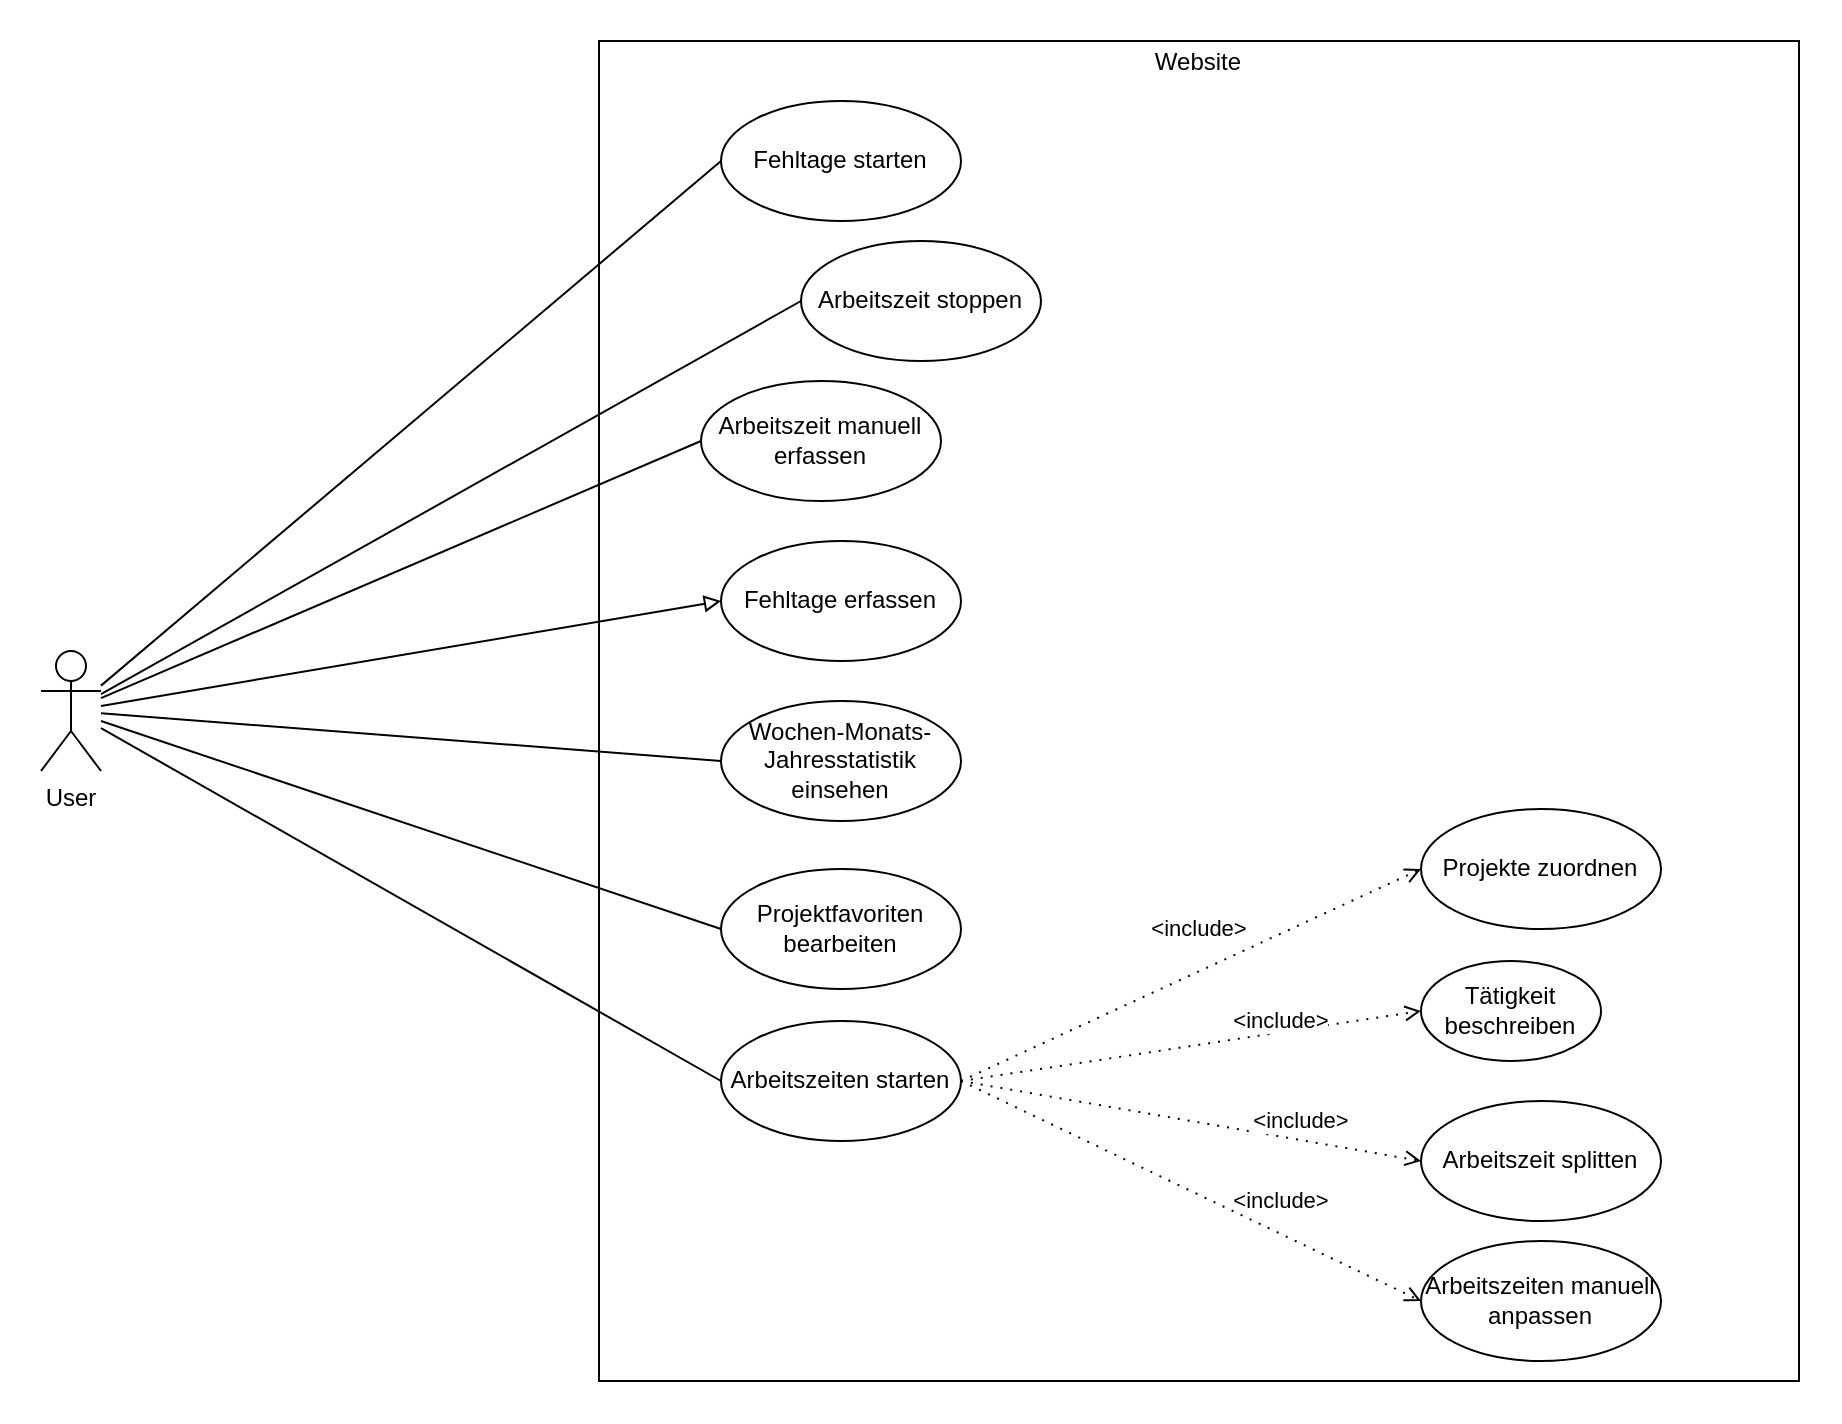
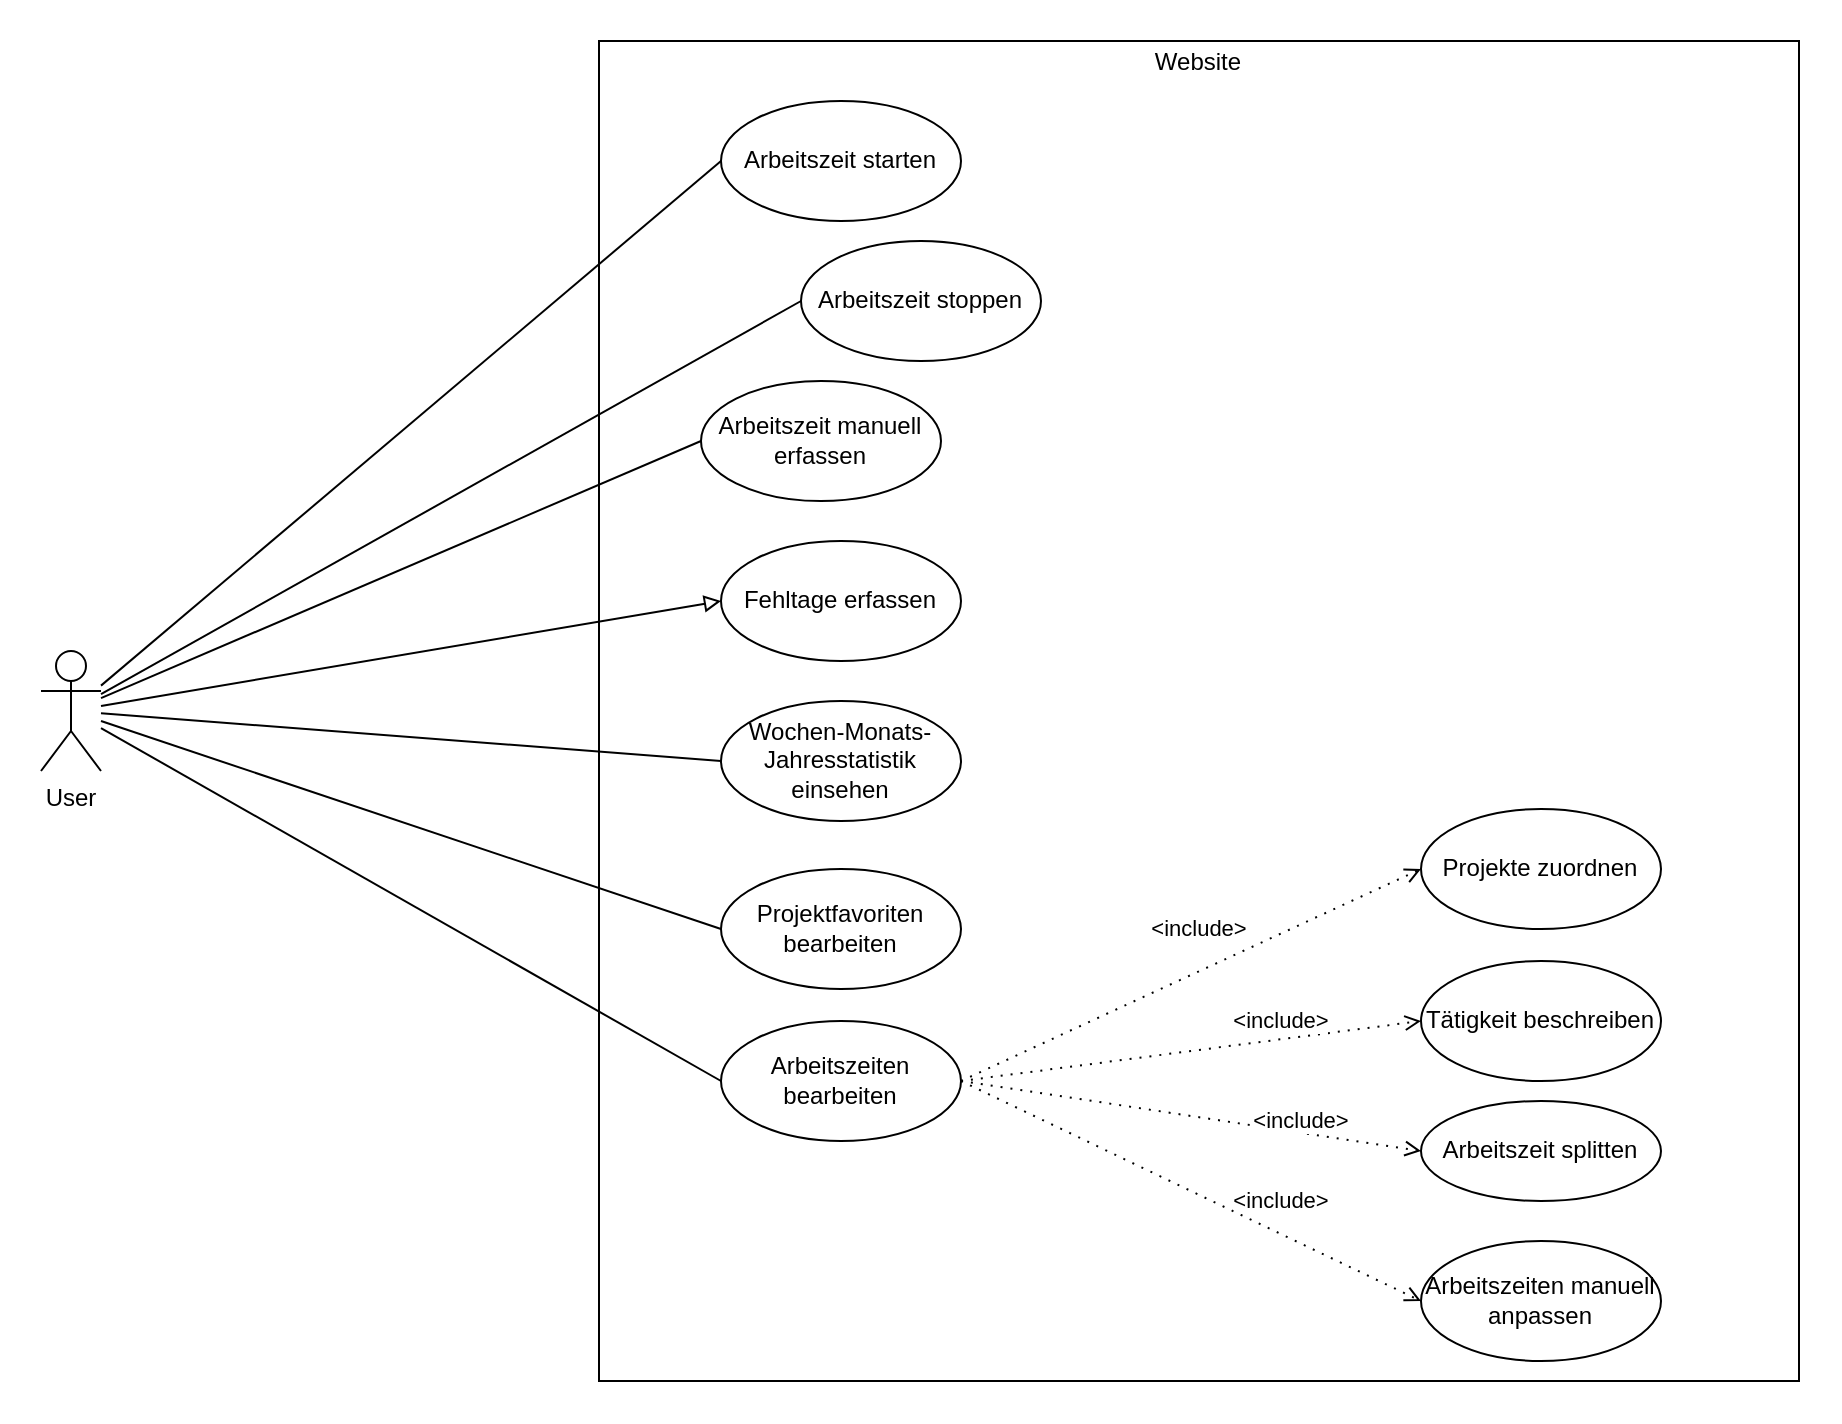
  <mxCell id="0" />
  <mxCell id="1" parent="0" />
  <mxCell id="2" value="Website" style="rounded=0;whiteSpace=wrap;html=1;sketch=0;labelPosition=center;verticalLabelPosition=top;align=center;verticalAlign=bottom;horizontal=1;spacingTop=0;spacingBottom=-20;" vertex="1" parent="1"><mxGeometry x="299" y="20" width="600" height="670" as="geometry" /></mxCell>
  <mxCell id="3" value="Arbeitszeit manuell erfassen" style="ellipse;whiteSpace=wrap;html=1;rounded=0;sketch=0;" vertex="1" parent="1"><mxGeometry x="350" y="190" width="120" height="60" as="geometry" /></mxCell>
  <mxCell id="4" value="Fehltage erfassen" style="ellipse;whiteSpace=wrap;html=1;rounded=0;sketch=0;" vertex="1" parent="1"><mxGeometry x="360" y="270" width="120" height="60" as="geometry" /></mxCell>
  <mxCell id="5" value="Wochen-Monats-Jahresstatistik einsehen" style="ellipse;whiteSpace=wrap;html=1;rounded=0;sketch=0;" vertex="1" parent="1"><mxGeometry x="360" y="350" width="120" height="60" as="geometry" /></mxCell>
  <mxCell id="6" value="Projektfavoriten bearbeiten" style="ellipse;whiteSpace=wrap;html=1;rounded=0;sketch=0;" vertex="1" parent="1"><mxGeometry x="360" y="434" width="120" height="60" as="geometry" /></mxCell>
  <mxCell id="7" style="rounded=0;orthogonalLoop=1;jettySize=auto;html=1;entryX=0;entryY=0.5;entryDx=0;entryDy=0;dashed=1;dashPattern=1 4;endArrow=open;endFill=0;exitX=1;exitY=0.5;exitDx=0;exitDy=0;" edge="1" parent="1" source="12" target="13"><mxGeometry relative="1" as="geometry" /></mxCell>
  <mxCell id="8" value="&amp;lt;include&amp;gt;" style="edgeLabel;html=1;align=center;verticalAlign=middle;resizable=0;points=[];" vertex="1" connectable="0" parent="7"><mxGeometry x="0.536" y="-1" relative="1" as="geometry"><mxPoint x="-58" y="4" as="offset" /></mxGeometry></mxCell>
  <mxCell id="9" style="edgeStyle=none;rounded=0;orthogonalLoop=1;jettySize=auto;html=1;dashed=1;dashPattern=1 4;endArrow=open;endFill=0;entryX=0;entryY=0.5;entryDx=0;entryDy=0;exitX=1;exitY=0.5;exitDx=0;exitDy=0;" edge="1" parent="1" source="12" target="14"><mxGeometry relative="1" as="geometry" /></mxCell>
  <mxCell id="10" style="edgeStyle=none;rounded=0;orthogonalLoop=1;jettySize=auto;html=1;dashed=1;dashPattern=1 4;endArrow=open;endFill=0;entryX=0;entryY=0.5;entryDx=0;entryDy=0;exitX=1;exitY=0.5;exitDx=0;exitDy=0;" edge="1" parent="1" source="12" target="15"><mxGeometry relative="1" as="geometry" /></mxCell>
  <mxCell id="11" style="edgeStyle=none;rounded=0;orthogonalLoop=1;jettySize=auto;html=1;entryX=0;entryY=0.5;entryDx=0;entryDy=0;dashed=1;dashPattern=1 4;endArrow=open;endFill=0;exitX=1;exitY=0.5;exitDx=0;exitDy=0;" edge="1" parent="1" source="12" target="16"><mxGeometry relative="1" as="geometry" /></mxCell>
- <mxCell id="12" value="Arbeitszeiten starten" style="ellipse;whiteSpace=wrap;html=1;rounded=0;sketch=0;" vertex="1" parent="1"><mxGeometry x="360" y="510" width="120" height="60" as="geometry" /></mxCell>
+ <mxCell id="12" value="Arbeitszeiten bearbeiten" style="ellipse;whiteSpace=wrap;html=1;rounded=0;sketch=0;" vertex="1" parent="1"><mxGeometry x="360" y="510" width="120" height="60" as="geometry" /></mxCell>
  <mxCell id="13" value="Projekte zuordnen" style="ellipse;whiteSpace=wrap;html=1;rounded=0;sketch=0;" vertex="1" parent="1"><mxGeometry x="710" y="404" width="120" height="60" as="geometry" /></mxCell>
- <mxCell id="14" value="Tätigkeit beschreiben" style="ellipse;whiteSpace=wrap;html=1;rounded=0;sketch=0;" vertex="1" parent="1"><mxGeometry x="710" y="480" width="90" height="50" as="geometry" /></mxCell>
- <mxCell id="15" value="Arbeitszeit splitten" style="ellipse;whiteSpace=wrap;html=1;rounded=0;sketch=0;" vertex="1" parent="1"><mxGeometry x="710" y="550" width="120" height="60" as="geometry" /></mxCell>
+ <mxCell id="14" value="Tätigkeit beschreiben" style="ellipse;whiteSpace=wrap;html=1;rounded=0;sketch=0;" vertex="1" parent="1"><mxGeometry x="710" y="480" width="120" height="60" as="geometry" /></mxCell>
+ <mxCell id="15" value="Arbeitszeit splitten" style="ellipse;whiteSpace=wrap;html=1;rounded=0;sketch=0;" vertex="1" parent="1"><mxGeometry x="710" y="550" width="120" height="50" as="geometry" /></mxCell>
  <mxCell id="16" value="Arbeitszeiten manuell anpassen" style="ellipse;whiteSpace=wrap;html=1;rounded=0;sketch=0;" vertex="1" parent="1"><mxGeometry x="710" y="620" width="120" height="60" as="geometry" /></mxCell>
- <mxCell id="17" value="Fehltage starten" style="ellipse;whiteSpace=wrap;html=1;rounded=0;sketch=0;" vertex="1" parent="1"><mxGeometry x="360" y="50" width="120" height="60" as="geometry" /></mxCell>
+ <mxCell id="17" value="Arbeitszeit starten" style="ellipse;whiteSpace=wrap;html=1;rounded=0;sketch=0;" vertex="1" parent="1"><mxGeometry x="360" y="50" width="120" height="60" as="geometry" /></mxCell>
  <mxCell id="18" value="Arbeitszeit stoppen" style="ellipse;whiteSpace=wrap;html=1;rounded=0;sketch=0;" vertex="1" parent="1"><mxGeometry x="400" y="120" width="120" height="60" as="geometry" /></mxCell>
  <mxCell id="19" value="&amp;lt;include&amp;gt;" style="edgeLabel;html=1;align=center;verticalAlign=middle;resizable=0;points=[];" vertex="1" connectable="0" parent="1"><mxGeometry x="639.997" y="509.998" as="geometry" /></mxCell>
  <mxCell id="20" value="&amp;lt;include&amp;gt;" style="edgeLabel;html=1;align=center;verticalAlign=middle;resizable=0;points=[];" vertex="1" connectable="0" parent="1"><mxGeometry x="649.997" y="559.998" as="geometry" /></mxCell>
  <mxCell id="21" value="&amp;lt;include&amp;gt;" style="edgeLabel;html=1;align=center;verticalAlign=middle;resizable=0;points=[];" vertex="1" connectable="0" parent="1"><mxGeometry x="639.997" y="599.998" as="geometry" /></mxCell>
  <mxCell id="22" value="" style="edgeStyle=none;rounded=0;orthogonalLoop=1;jettySize=auto;html=1;endArrow=none;endFill=0;entryX=0;entryY=0.5;entryDx=0;entryDy=0;" edge="1" parent="1" source="29" target="17"><mxGeometry relative="1" as="geometry" /></mxCell>
  <mxCell id="23" style="edgeStyle=none;rounded=0;orthogonalLoop=1;jettySize=auto;html=1;entryX=0;entryY=0.5;entryDx=0;entryDy=0;endArrow=none;endFill=0;" edge="1" parent="1" source="29" target="18"><mxGeometry relative="1" as="geometry" /></mxCell>
  <mxCell id="24" style="edgeStyle=none;rounded=0;orthogonalLoop=1;jettySize=auto;html=1;entryX=0;entryY=0.5;entryDx=0;entryDy=0;endArrow=none;endFill=0;" edge="1" parent="1" source="29" target="3"><mxGeometry relative="1" as="geometry" /></mxCell>
  <mxCell id="25" style="edgeStyle=none;rounded=0;orthogonalLoop=1;jettySize=auto;html=1;entryX=0;entryY=0.5;entryDx=0;entryDy=0;endArrow=block;endFill=0;" edge="1" parent="1" source="29" target="4"><mxGeometry relative="1" as="geometry" /></mxCell>
  <mxCell id="26" style="edgeStyle=none;rounded=0;orthogonalLoop=1;jettySize=auto;html=1;entryX=0;entryY=0.5;entryDx=0;entryDy=0;endArrow=none;endFill=0;" edge="1" parent="1" source="29" target="5"><mxGeometry relative="1" as="geometry" /></mxCell>
  <mxCell id="27" style="edgeStyle=none;rounded=0;orthogonalLoop=1;jettySize=auto;html=1;entryX=0;entryY=0.5;entryDx=0;entryDy=0;endArrow=none;endFill=0;" edge="1" parent="1" source="29" target="6"><mxGeometry relative="1" as="geometry" /></mxCell>
  <mxCell id="28" style="edgeStyle=none;rounded=0;orthogonalLoop=1;jettySize=auto;html=1;entryX=0;entryY=0.5;entryDx=0;entryDy=0;endArrow=none;endFill=0;" edge="1" parent="1" source="29" target="12"><mxGeometry relative="1" as="geometry" /></mxCell>
  <mxCell id="29" value="User" style="shape=umlActor;verticalLabelPosition=bottom;verticalAlign=top;html=1;outlineConnect=0;rounded=0;sketch=0;" vertex="1" parent="1"><mxGeometry x="20" y="325" width="30" height="60" as="geometry" /></mxCell>
